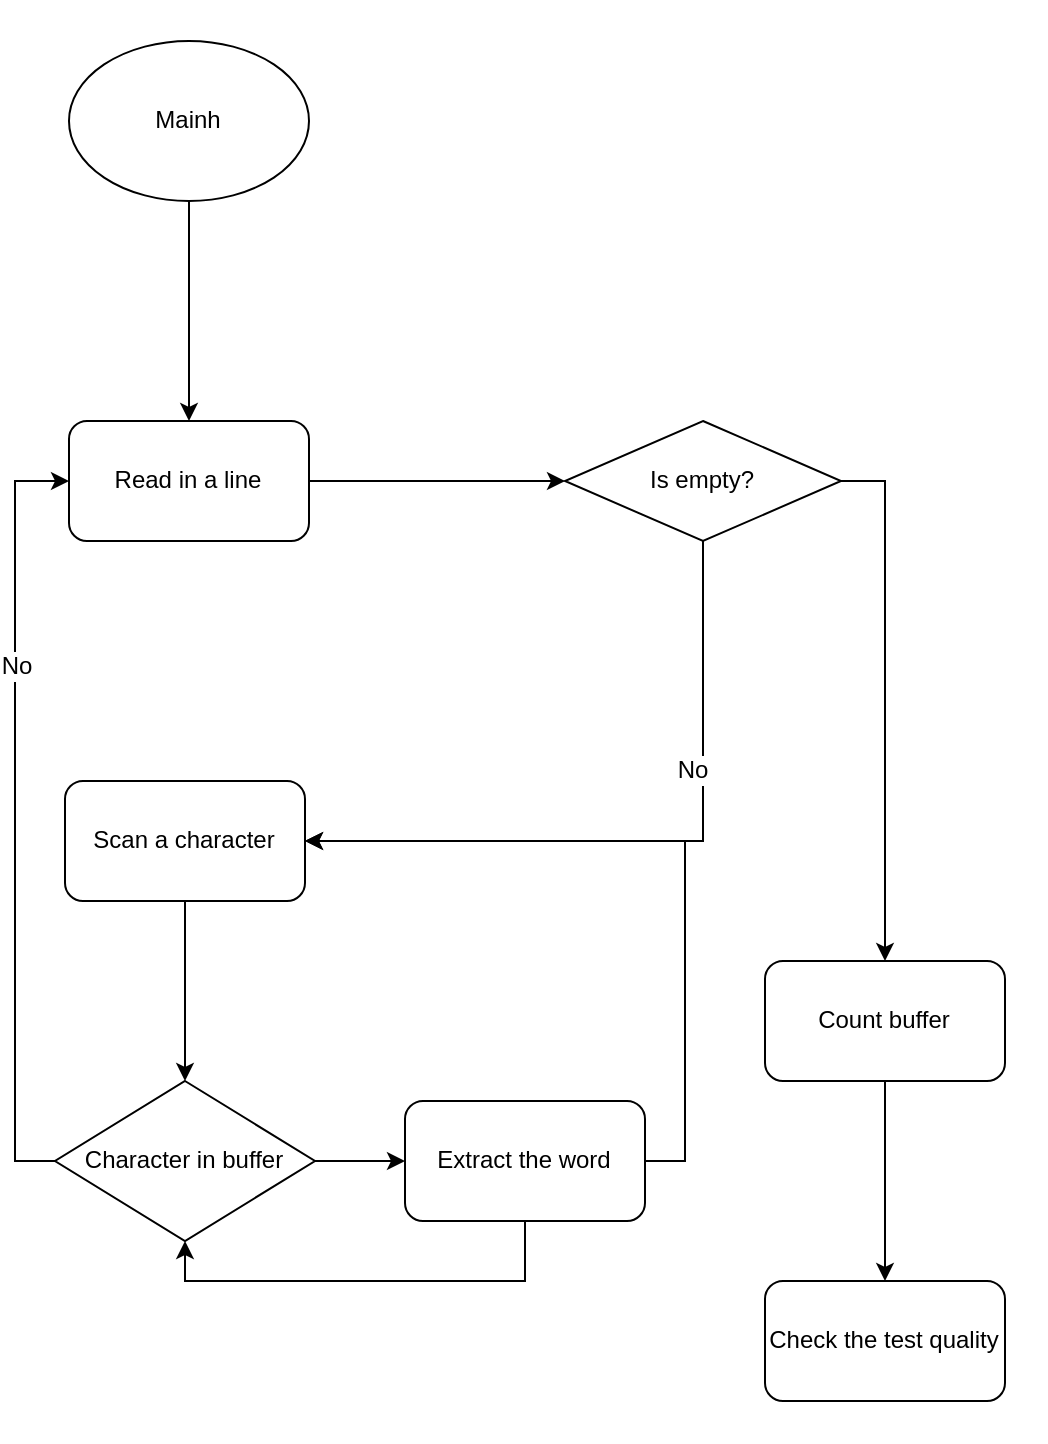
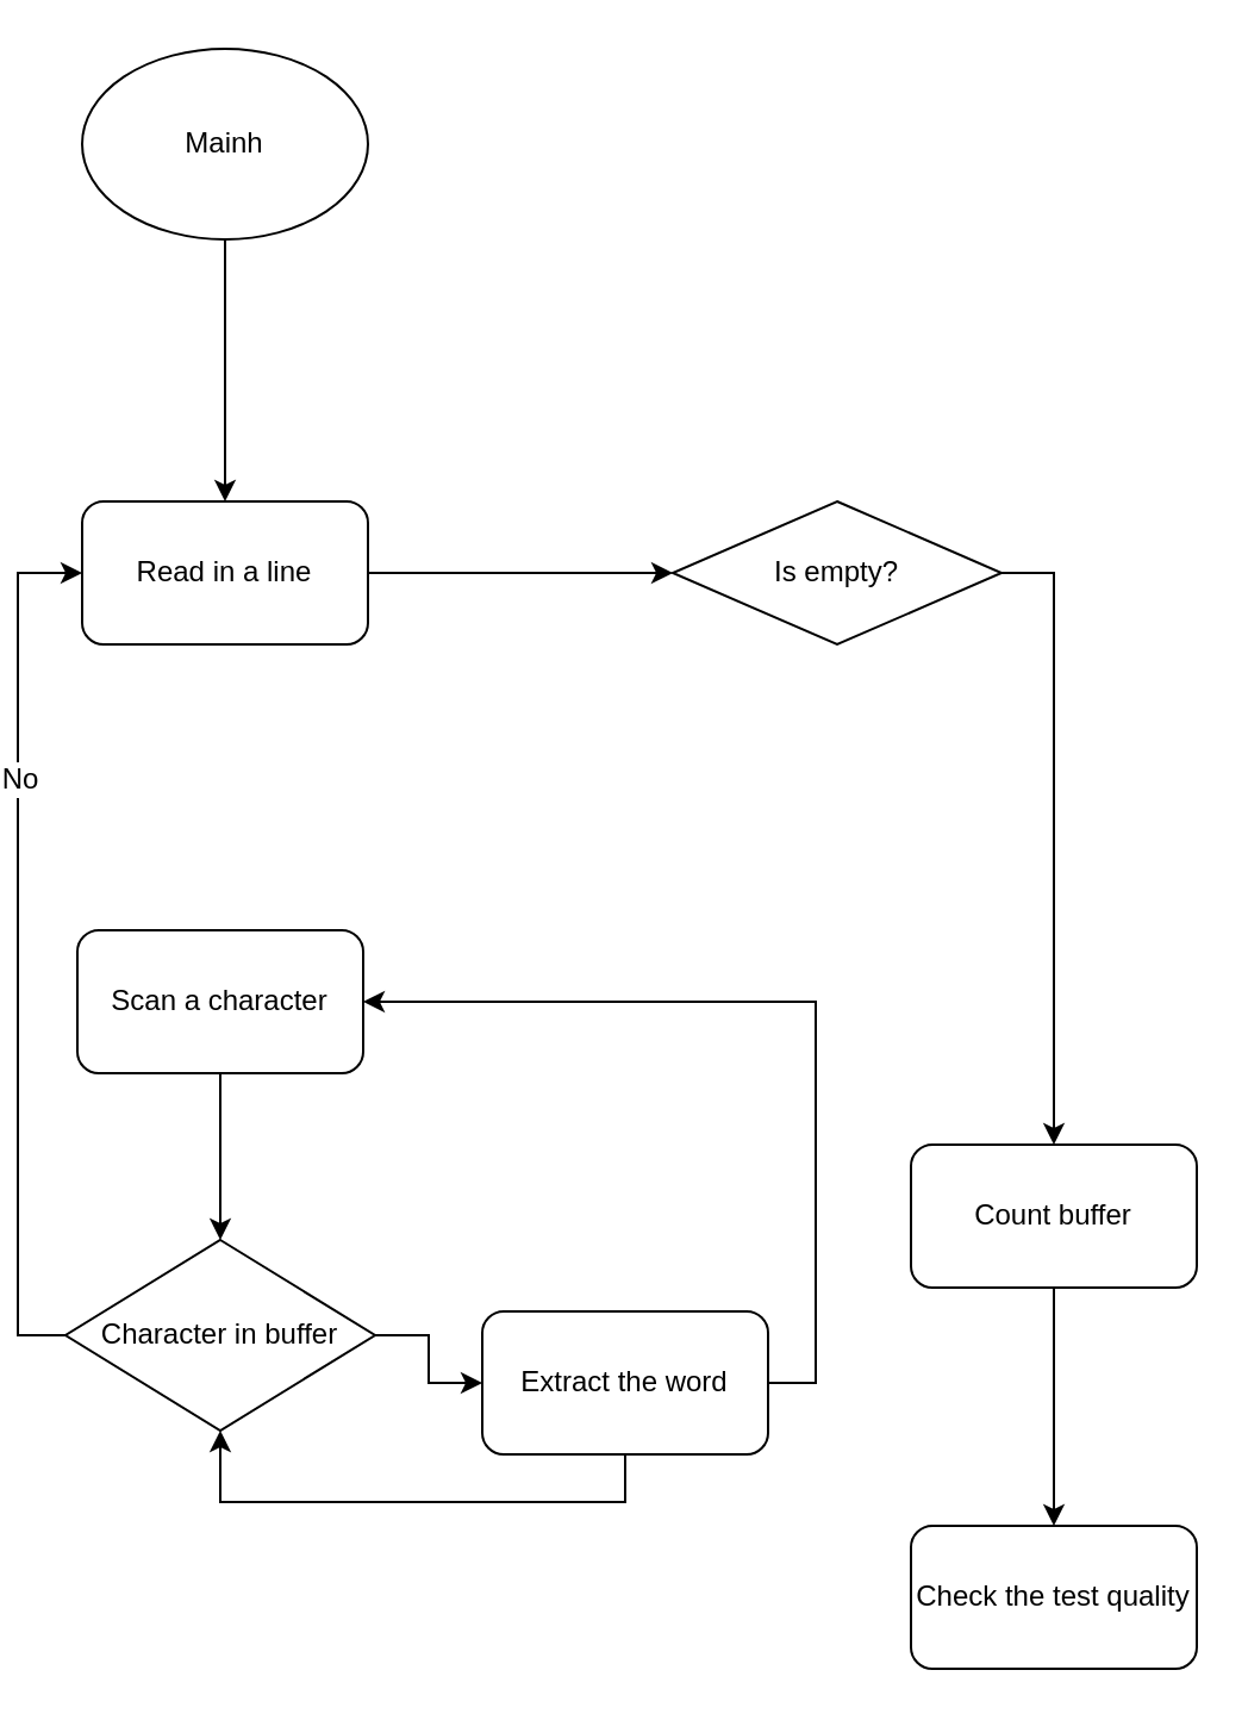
  <mxCell id="0" />
  <mxCell id="1" parent="0" />
  <mxCell id="2" style="edgeStyle=orthogonalEdgeStyle;rounded=0;orthogonalLoop=1;jettySize=auto;html=1;exitX=0.5;exitY=1;exitDx=0;exitDy=0;entryX=0.5;entryY=0;entryDx=0;entryDy=0;" edge="1" parent="1" source="3" target="5"><mxGeometry relative="1" as="geometry" /></mxCell>
  <mxCell id="3" value="Mainh" style="ellipse;whiteSpace=wrap;html=1;" vertex="1" parent="1"><mxGeometry x="27" y="20" width="120" height="80" as="geometry" /></mxCell>
  <mxCell id="4" style="edgeStyle=orthogonalEdgeStyle;rounded=0;orthogonalLoop=1;jettySize=auto;html=1;exitX=1;exitY=0.5;exitDx=0;exitDy=0;" edge="1" parent="1" source="5" target="9"><mxGeometry relative="1" as="geometry" /></mxCell>
  <mxCell id="5" value="Read in a line" style="rounded=1;whiteSpace=wrap;html=1;" vertex="1" parent="1"><mxGeometry x="27" y="210" width="120" height="60" as="geometry" /></mxCell>
- <mxCell id="6" style="edgeStyle=orthogonalEdgeStyle;rounded=0;orthogonalLoop=1;jettySize=auto;html=1;exitX=0.5;exitY=1;exitDx=0;exitDy=0;entryX=1;entryY=0.5;entryDx=0;entryDy=0;" edge="1" parent="1" source="9" target="11"><mxGeometry relative="1" as="geometry" /></mxCell>
- <mxCell id="7" value="No" style="text;html=1;resizable=0;points=[];align=center;verticalAlign=middle;labelBackgroundColor=#ffffff;" vertex="1" connectable="0" parent="6"><mxGeometry x="-0.346" y="-6" relative="1" as="geometry"><mxPoint as="offset" /></mxGeometry></mxCell>
  <mxCell id="8" style="edgeStyle=orthogonalEdgeStyle;rounded=0;orthogonalLoop=1;jettySize=auto;html=1;exitX=1;exitY=0.5;exitDx=0;exitDy=0;" edge="1" parent="1" source="9" target="20"><mxGeometry relative="1" as="geometry"><mxPoint x="435" y="670" as="targetPoint" /></mxGeometry></mxCell>
  <mxCell id="9" value="Is empty?" style="rhombus;whiteSpace=wrap;html=1;" vertex="1" parent="1"><mxGeometry x="275" y="210" width="138" height="60" as="geometry" /></mxCell>
  <mxCell id="10" style="edgeStyle=orthogonalEdgeStyle;rounded=0;orthogonalLoop=1;jettySize=auto;html=1;exitX=0.5;exitY=1;exitDx=0;exitDy=0;entryX=0.5;entryY=0;entryDx=0;entryDy=0;" edge="1" parent="1" source="11" target="15"><mxGeometry relative="1" as="geometry" /></mxCell>
  <mxCell id="11" value="Scan a character" style="rounded=1;whiteSpace=wrap;html=1;" vertex="1" parent="1"><mxGeometry x="25" y="390" width="120" height="60" as="geometry" /></mxCell>
  <mxCell id="12" style="edgeStyle=orthogonalEdgeStyle;rounded=0;orthogonalLoop=1;jettySize=auto;html=1;exitX=0;exitY=0.5;exitDx=0;exitDy=0;entryX=0;entryY=0.5;entryDx=0;entryDy=0;" edge="1" parent="1" source="15" target="5"><mxGeometry relative="1" as="geometry" /></mxCell>
  <mxCell id="13" value="No" style="text;html=1;resizable=0;points=[];align=center;verticalAlign=middle;labelBackgroundColor=#ffffff;" vertex="1" connectable="0" parent="12"><mxGeometry x="0.383" relative="1" as="geometry"><mxPoint as="offset" /></mxGeometry></mxCell>
  <mxCell id="14" style="edgeStyle=orthogonalEdgeStyle;rounded=0;orthogonalLoop=1;jettySize=auto;html=1;exitX=1;exitY=0.5;exitDx=0;exitDy=0;entryX=0;entryY=0.5;entryDx=0;entryDy=0;" edge="1" parent="1" source="15" target="18"><mxGeometry relative="1" as="geometry" /></mxCell>
- <mxCell id="15" value="Character in buffer" style="rhombus;whiteSpace=wrap;html=1;" vertex="1" parent="1"><mxGeometry x="20" y="540" width="130" height="80" as="geometry" /></mxCell>
+ <mxCell id="15" value="Character in buffer" style="rhombus;whiteSpace=wrap;html=1;" vertex="1" parent="1"><mxGeometry x="20" y="520" width="130" height="80" as="geometry" /></mxCell>
  <mxCell id="16" style="edgeStyle=orthogonalEdgeStyle;rounded=0;orthogonalLoop=1;jettySize=auto;html=1;exitX=0.5;exitY=1;exitDx=0;exitDy=0;entryX=0.5;entryY=1;entryDx=0;entryDy=0;" edge="1" parent="1" source="18" target="15"><mxGeometry relative="1" as="geometry" /></mxCell>
  <mxCell id="17" style="edgeStyle=orthogonalEdgeStyle;rounded=0;orthogonalLoop=1;jettySize=auto;html=1;exitX=1;exitY=0.5;exitDx=0;exitDy=0;entryX=1;entryY=0.5;entryDx=0;entryDy=0;" edge="1" parent="1" source="18" target="11"><mxGeometry relative="1" as="geometry" /></mxCell>
  <mxCell id="18" value="Extract the word" style="rounded=1;whiteSpace=wrap;html=1;" vertex="1" parent="1"><mxGeometry x="195" y="550" width="120" height="60" as="geometry" /></mxCell>
  <mxCell id="19" style="edgeStyle=orthogonalEdgeStyle;rounded=0;orthogonalLoop=1;jettySize=auto;html=1;exitX=0.5;exitY=1;exitDx=0;exitDy=0;entryX=0.5;entryY=0;entryDx=0;entryDy=0;" edge="1" parent="1" source="20" target="21"><mxGeometry relative="1" as="geometry" /></mxCell>
  <mxCell id="20" value="Count buffer" style="rounded=1;whiteSpace=wrap;html=1;" vertex="1" parent="1"><mxGeometry x="375" y="480" width="120" height="60" as="geometry" /></mxCell>
  <mxCell id="21" value="Check the test quality" style="rounded=1;whiteSpace=wrap;html=1;" vertex="1" parent="1"><mxGeometry x="375" y="640" width="120" height="60" as="geometry" /></mxCell>
